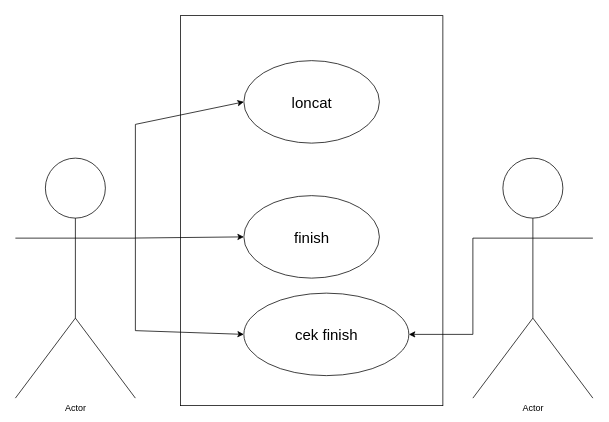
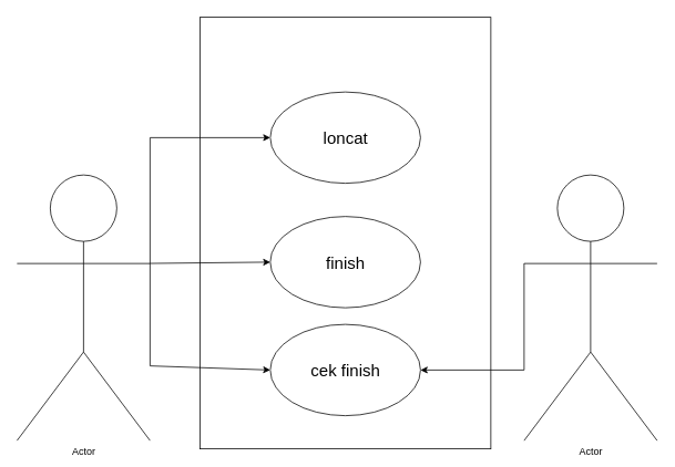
  <mxCell id="0" />
  <mxCell id="1" parent="0" />
  <mxCell id="2" value="Actor" style="shape=umlActor;verticalLabelPosition=bottom;verticalAlign=top;html=1;outlineConnect=0;" vertex="1" parent="1"><mxGeometry x="630" y="210" width="160" height="320" as="geometry" /></mxCell>
  <mxCell id="3" value="Actor" style="shape=umlActor;verticalLabelPosition=bottom;verticalAlign=top;html=1;outlineConnect=0;" vertex="1" parent="1"><mxGeometry x="20" y="210" width="160" height="320" as="geometry" /></mxCell>
  <mxCell id="4" value="" style="rounded=0;whiteSpace=wrap;html=1;" vertex="1" parent="1"><mxGeometry x="240" y="20" width="350" height="520" as="geometry" /></mxCell>
- <mxCell id="5" value="&lt;p style=&quot;line-height: 120%; font-size: 20px;&quot;&gt;loncat&lt;/p&gt;" style="ellipse;whiteSpace=wrap;html=1;" vertex="1" parent="1"><mxGeometry x="324.64" y="80" width="180.71" height="110" as="geometry" /></mxCell>
+ <mxCell id="5" value="&lt;p style=&quot;line-height: 120%; font-size: 20px;&quot;&gt;loncat&lt;/p&gt;" style="ellipse;whiteSpace=wrap;html=1;" vertex="1" parent="1"><mxGeometry x="324.64" y="110" width="180.71" height="110" as="geometry" /></mxCell>
  <mxCell id="6" value="&lt;p style=&quot;line-height: 120%; font-size: 20px;&quot;&gt;finish&lt;/p&gt;" style="ellipse;whiteSpace=wrap;html=1;" vertex="1" parent="1"><mxGeometry x="324.64" y="260" width="180.71" height="110" as="geometry" /></mxCell>
- <mxCell id="7" value="&lt;p style=&quot;line-height: 120%; font-size: 20px;&quot;&gt;cek finish&lt;/p&gt;" style="ellipse;whiteSpace=wrap;html=1;" vertex="1" parent="1"><mxGeometry x="324.64" y="390" width="220" height="110" as="geometry" /></mxCell>
+ <mxCell id="7" value="&lt;p style=&quot;line-height: 120%; font-size: 20px;&quot;&gt;cek finish&lt;/p&gt;" style="ellipse;whiteSpace=wrap;html=1;" vertex="1" parent="1"><mxGeometry x="324.64" y="390" width="180.71" height="110" as="geometry" /></mxCell>
  <mxCell id="8" value="" style="endArrow=classic;html=1;rounded=0;exitX=1;exitY=0.333;exitDx=0;exitDy=0;exitPerimeter=0;entryX=0;entryY=0.5;entryDx=0;entryDy=0;" edge="1" parent="1" source="3" target="5"><mxGeometry width="50" height="50" relative="1" as="geometry"><mxPoint x="410" y="240" as="sourcePoint" /><mxPoint x="460" y="190" as="targetPoint" /><Array as="points"><mxPoint x="180" y="165" /></Array></mxGeometry></mxCell>
  <mxCell id="9" value="" style="endArrow=classic;html=1;rounded=0;exitX=1;exitY=0.333;exitDx=0;exitDy=0;exitPerimeter=0;entryX=0;entryY=0.5;entryDx=0;entryDy=0;" edge="1" parent="1" source="3" target="6"><mxGeometry width="50" height="50" relative="1" as="geometry"><mxPoint x="200" y="250" as="sourcePoint" /><mxPoint x="250" y="200" as="targetPoint" /></mxGeometry></mxCell>
  <mxCell id="10" value="" style="endArrow=classic;html=1;rounded=0;exitX=1;exitY=0.333;exitDx=0;exitDy=0;exitPerimeter=0;entryX=0;entryY=0.5;entryDx=0;entryDy=0;" edge="1" parent="1" source="3" target="7"><mxGeometry width="50" height="50" relative="1" as="geometry"><mxPoint x="210" y="260" as="sourcePoint" /><mxPoint x="260" y="210" as="targetPoint" /><Array as="points"><mxPoint x="180" y="440" /></Array></mxGeometry></mxCell>
  <mxCell id="11" value="" style="endArrow=classic;html=1;rounded=0;exitX=0;exitY=0.333;exitDx=0;exitDy=0;exitPerimeter=0;entryX=1;entryY=0.5;entryDx=0;entryDy=0;" edge="1" parent="1" source="2" target="7"><mxGeometry width="50" height="50" relative="1" as="geometry"><mxPoint x="220" y="270" as="sourcePoint" /><mxPoint x="270" y="220" as="targetPoint" /><Array as="points"><mxPoint x="630" y="445" /></Array></mxGeometry></mxCell>
